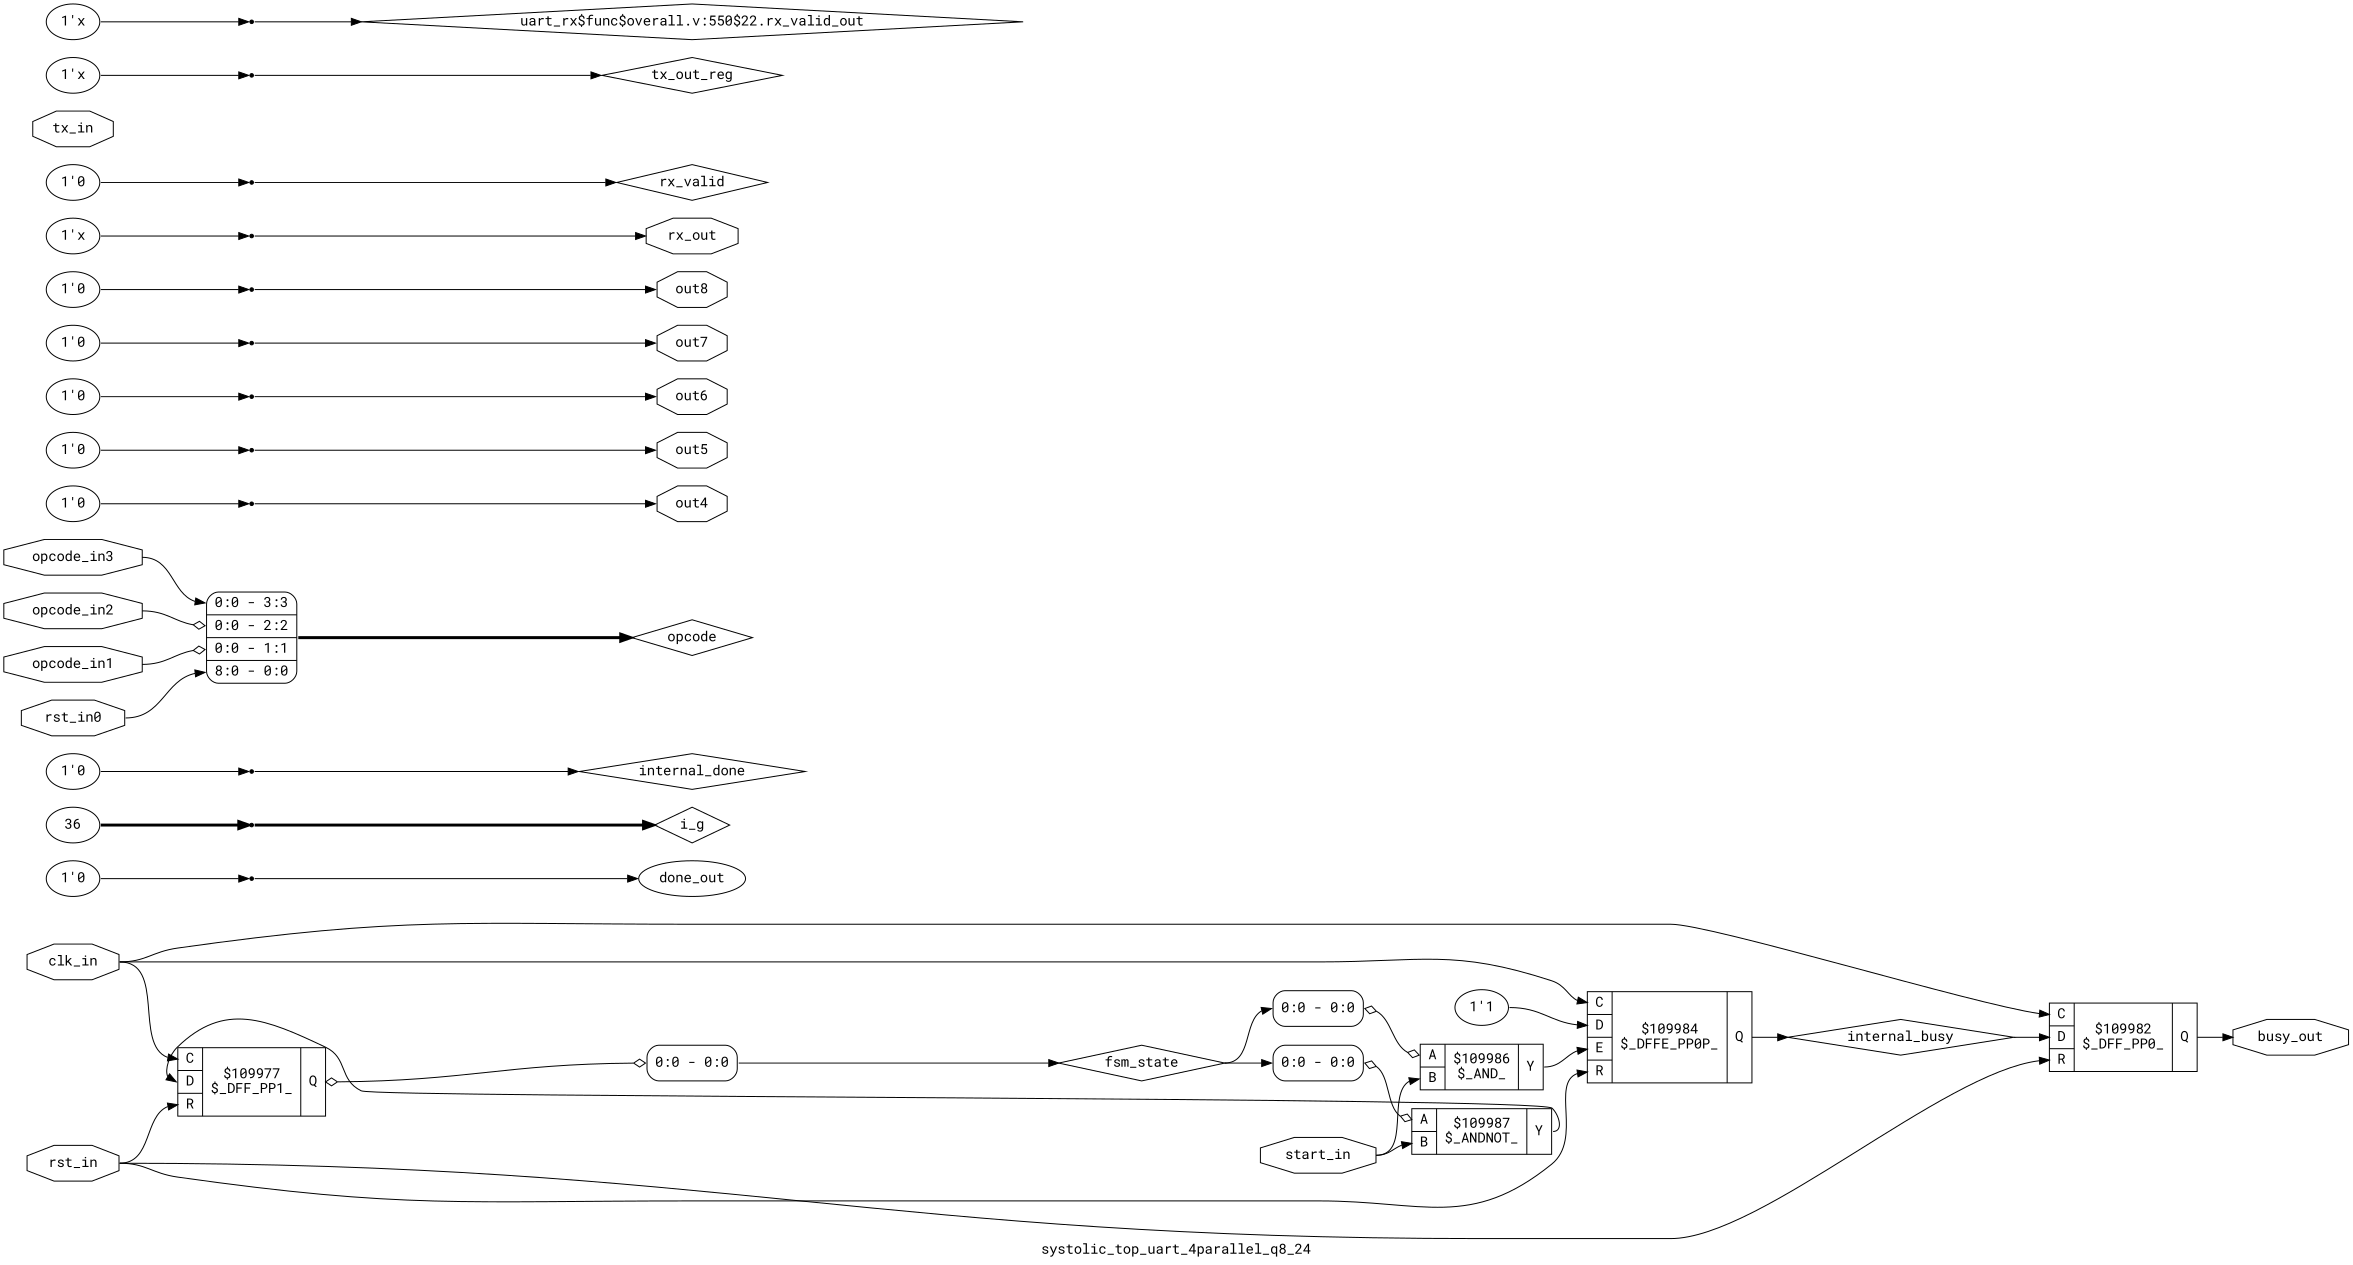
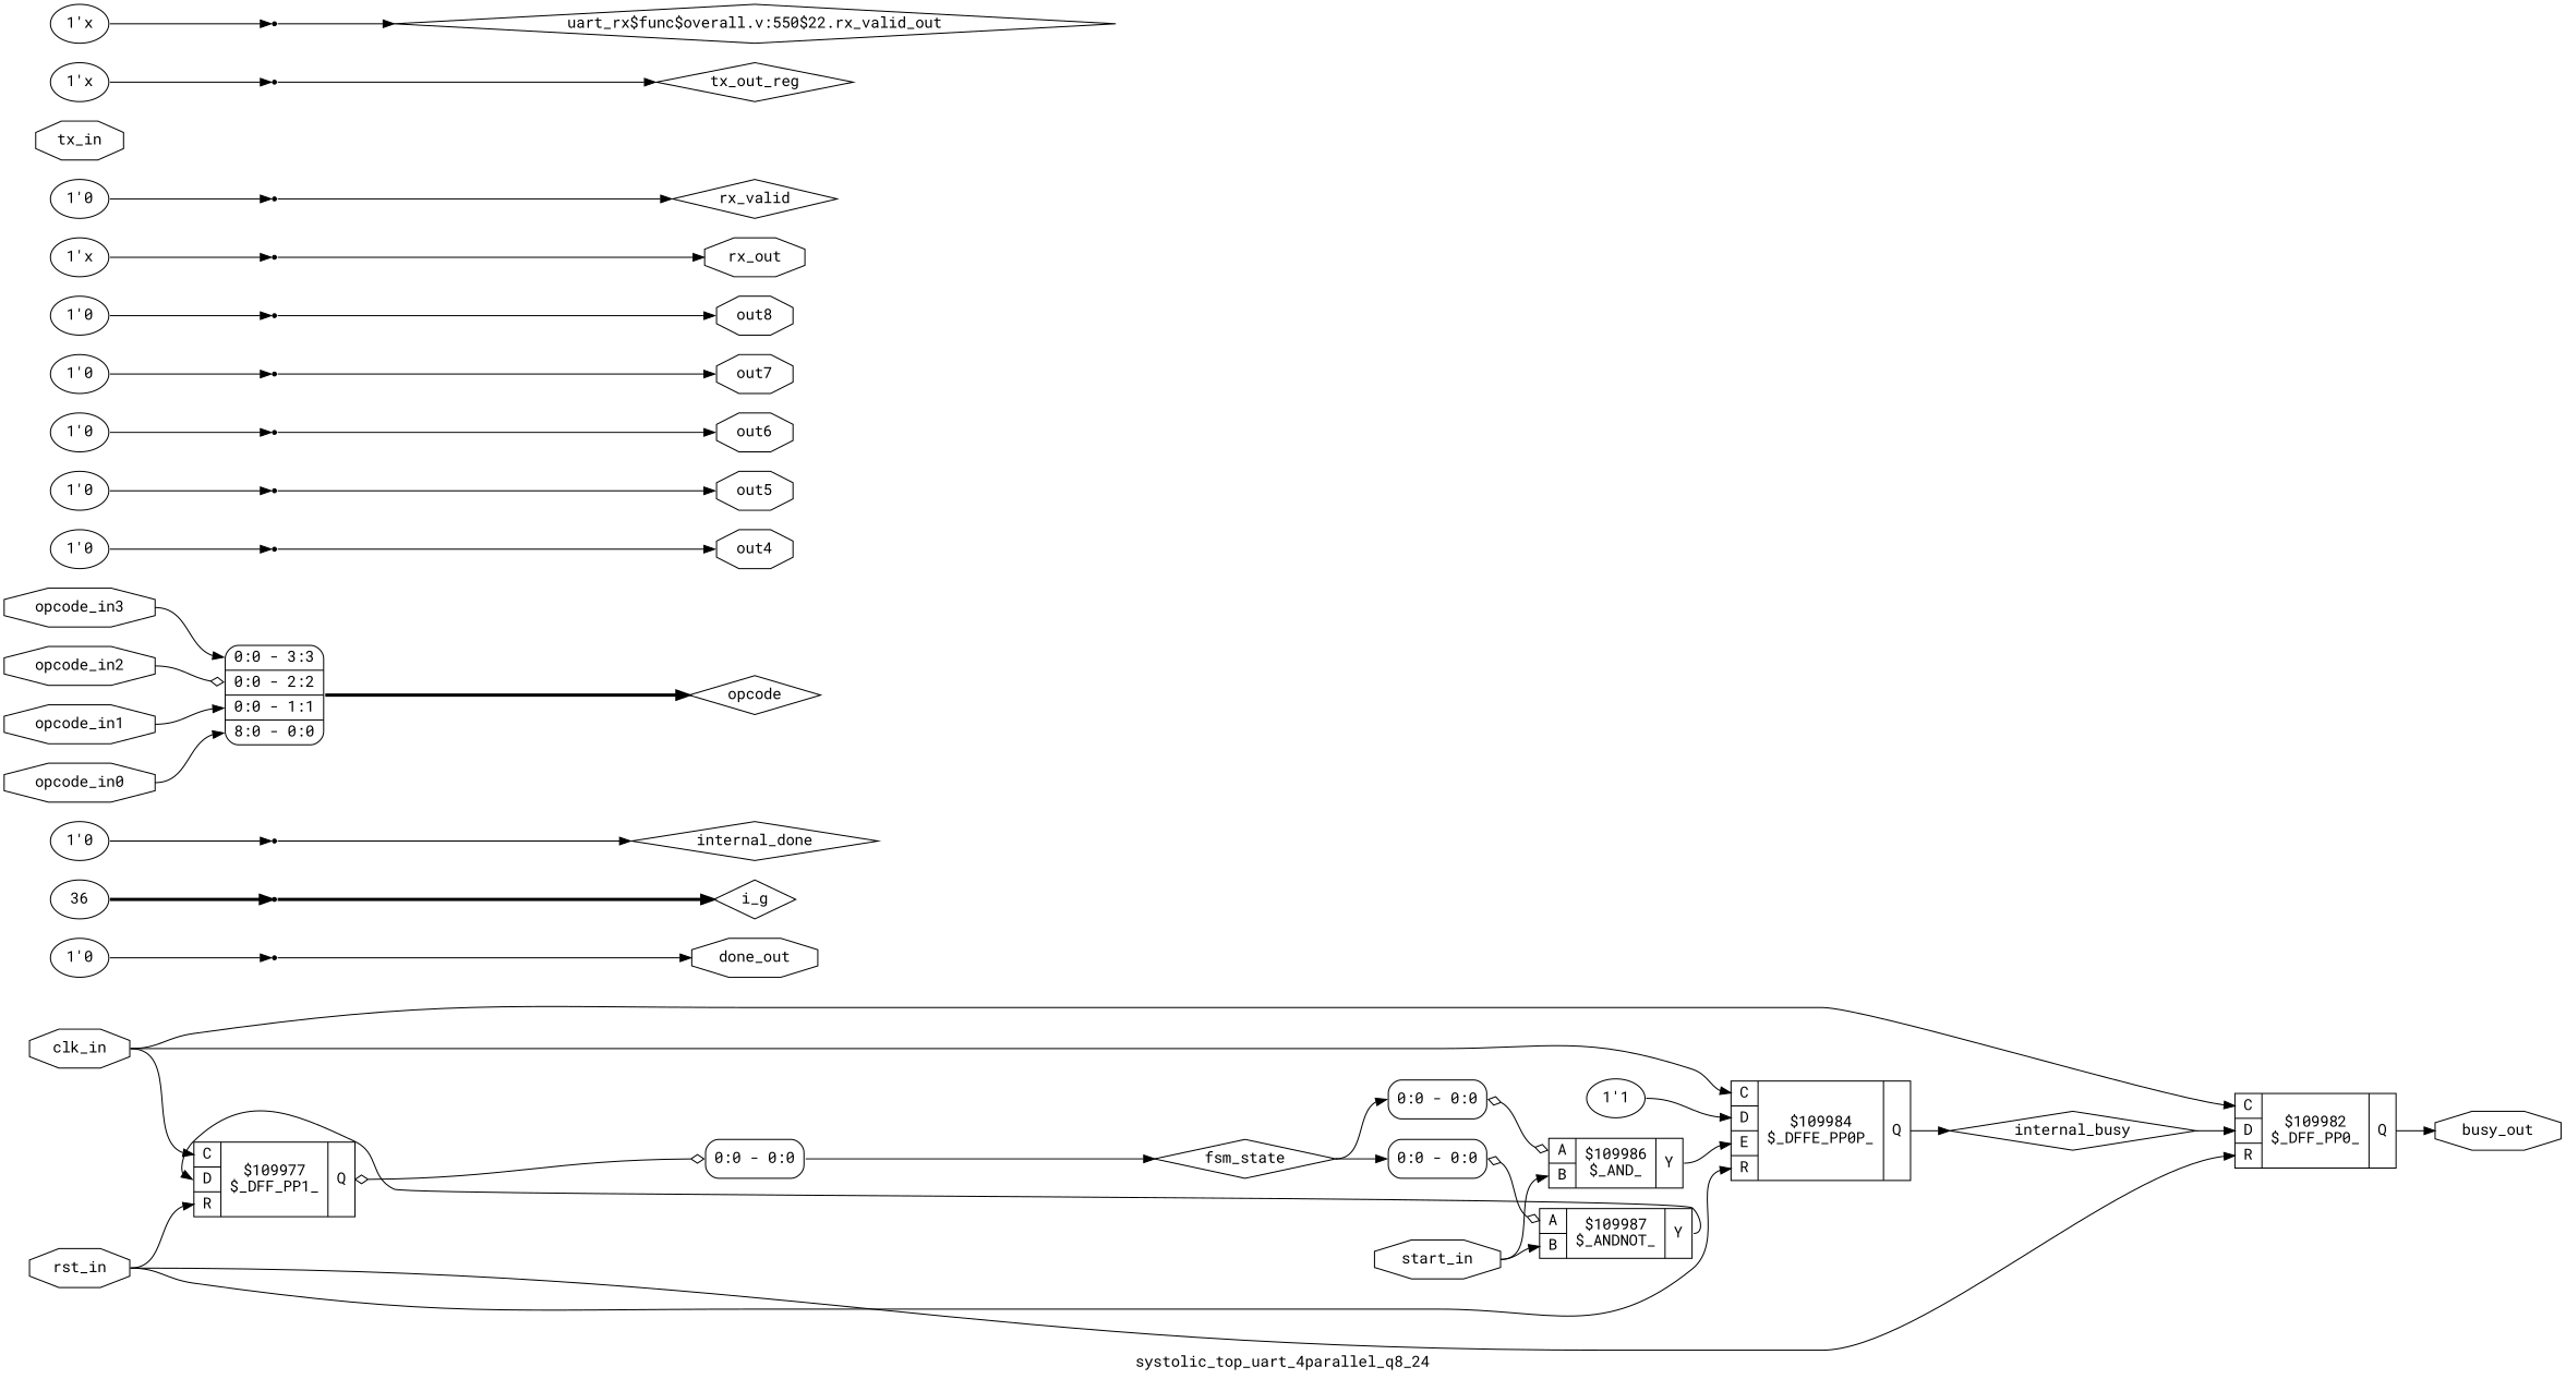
  digraph {
    fontname="Roboto Mono"
    label=systolic_top_uart_4parallel_q8_24
    rankdir=LR
    remincross=true
    node [fontname="Roboto Mono" shape=octagon]
    edge [color=black fontcolor=black fontname="Roboto Mono" headport=w tailport=e]
    n1 [color=black fontcolor=black label=busy_out]
    n2 [color=black fontcolor=black label=clk_in]
    n3 [label="{{<p32> C|<p33> D|<p34> R}|$109977\n$_DFF_PP1_|{<p35> Q}}" shape=record]
    n4 [label="{{<p32> C|<p33> D|<p34> R}|$109982\n$_DFF_PP0_|{<p35> Q}}" shape=record]
    n5 [label="{{<p32> C|<p33> D|<p38> E|<p34> R}|$109984\n$_DFFE_PP0P_|{<p35> Q}}" shape=record]
    n6 [color=black fontcolor=black label="<s0> 0:0 - 0:0 " shape=record style=rounded]
    n7 [color=black fontcolor=black label=internal_busy shape=diamond]
-   n8 [color=black fontcolor=black label=done_out shape=ellipse]
+   n8 [color=black fontcolor=black label=done_out]
    n9 [color=black fontcolor=black label=fsm_state shape=diamond]
    n10 [color=black fontcolor=black label="<s0> 0:0 - 0:0 " shape=record style=rounded]
    n11 [color=black fontcolor=black label="<s0> 0:0 - 0:0 " shape=record style=rounded]
    n12 [label="{{<p27> A|<p28> B}|$109986\n$_AND_|{<p29> Y}}" shape=record]
    n13 [label="{{<p27> A|<p28> B}|$109987\n$_ANDNOT_|{<p29> Y}}" shape=record]
    n14 [color=black fontcolor=black label=i_g shape=diamond]
    n15 [color=black fontcolor=black label=internal_done shape=diamond]
    n16 [color=black fontcolor=black label=opcode shape=diamond]
-   n17 [color=black fontcolor=black label=rst_in0]
+   n17 [color=black fontcolor=black label=opcode_in0]
    n18 [color=black fontcolor=black label="<s3> 0:0 - 3:3 |<s2> 0:0 - 2:2 |<s1> 0:0 - 1:1 |<s0> 8:0 - 0:0 " shape=record style=rounded]
    n19 [color=black fontcolor=black label=opcode_in1]
    n20 [color=black fontcolor=black label=opcode_in2]
    n21 [color=black fontcolor=black label=opcode_in3]
    n22 [color=black fontcolor=black label=out4]
    n23 [color=black fontcolor=black label=out5]
    n24 [color=black fontcolor=black label=out6]
    n25 [color=black fontcolor=black label=out7]
    n26 [color=black fontcolor=black label=out8]
    n27 [color=black fontcolor=black label=rst_in]
    n28 [color=black fontcolor=black label=rx_out]
    n29 [color=black fontcolor=black label=rx_valid shape=diamond]
    n30 [color=black fontcolor=black label=start_in]
    n31 [color=black fontcolor=black label=tx_in]
    n32 [color=black fontcolor=black label=tx_out_reg shape=diamond]
    n33 [color=black fontcolor=black label="uart_rx$func$overall.v:550$22.rx_valid_out" shape=diamond]
    n34 [label="1'1" shape=""]
    n35 [label="1'0" shape=""]
    x5 [shape=point]
    n37 [label=36 shape=""]
    x7 [shape=point]
    n39 [label="1'0" shape=""]
    x9 [shape=point]
    n41 [label="1'0" shape=""]
    x12 [shape=point]
    n43 [label="1'0" shape=""]
    x14 [shape=point]
    n45 [label="1'0" shape=""]
    x16 [shape=point]
    n47 [label="1'0" shape=""]
    x18 [shape=point]
    n49 [label="1'0" shape=""]
    x20 [shape=point]
    n51 [label="1'x" shape=""]
    x22 [shape=point]
    n53 [label="1'0" shape=""]
    x24 [shape=point]
    n55 [label="1'x" shape=""]
    x26 [shape=point]
    n57 [label="1'x" shape=""]
    x28 [shape=point]
    n2 -> n3 [headport="p32:w"]
    n2 -> n4 [headport="p32:w"]
    n2 -> n5 [headport="p32:w"]
    n3 -> n6 [arrowhead=odiamond arrowtail=odiamond dir=both tailport="p35:e"]
    n4 -> n1 [tailport="p35:e"]
    n5 -> n7 [tailport="p35:e"]
    n6 -> n9 [tailport="s0:e"]
    n7 -> n4 [headport="p33:w"]
    n9 -> n10 [headport="s0:w"]
    n9 -> n11 [headport="s0:w"]
    n10 -> n12 [arrowhead=odiamond arrowtail=odiamond dir=both headport="p27:w"]
    n11 -> n13 [arrowhead=odiamond arrowtail=odiamond dir=both headport="p27:w"]
    n12 -> n5 [headport="p38:w" tailport="p29:e"]
    n13 -> n3 [headport="p33:w" tailport="p29:e"]
    n17 -> n18 [headport="s0:w"]
    n18 -> n16 [style="setlinewidth(3)"]
-   n19 -> n18 [headport="s1:w" arrowhead=odiamond]
+   n19 -> n18 [headport="s1:w"]
    n20 -> n18 [arrowhead=odiamond headport="s2:w"]
    n21 -> n18 [headport="s3:w"]
    n27 -> n3 [headport="p34:w"]
    n27 -> n4 [headport="p34:w"]
    n27 -> n5 [headport="p34:w"]
    n30 -> n12 [headport="p28:w"]
    n30 -> n13 [headport="p28:w"]
    n34 -> n5 [headport="p33:w"]
    n35 -> x5
    x5 -> n8
    n37 -> x7 [style="setlinewidth(3)"]
    x7 -> n14 [style="setlinewidth(3)"]
    n39 -> x9
    x9 -> n15
    n41 -> x12
    x12 -> n22
    n43 -> x14
    x14 -> n23
    n45 -> x16
    x16 -> n24
    n47 -> x18
    x18 -> n25
    n49 -> x20
    x20 -> n26
    n51 -> x22
    x22 -> n28
    n53 -> x24
    x24 -> n29
    n55 -> x26
    x26 -> n32
    n57 -> x28
    x28 -> n33
  }
